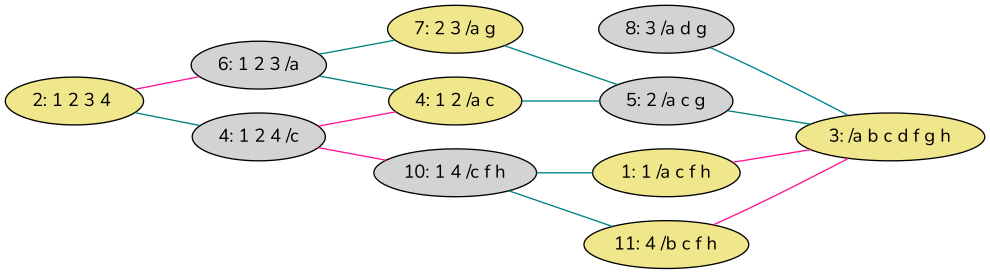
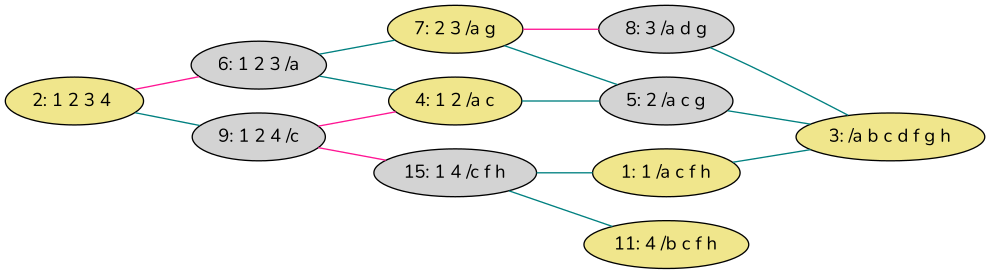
  graph {
    fontname=Nunito
    rankdir=LR
    node [fillcolor=khaki fontname=Nunito style=filled]
    edge [color=teal fontname=Nunito]
    n1 [label="1: 1 /a c f h"]
    n2 [label="3: /a b c d f g h"]
    n3 [label="2: 1 2 3 4 "]
    n4 [fillcolor=lightgrey label="6: 1 2 3 /a"]
-   n5 [fillcolor=lightgrey label="4: 1 2 4 /c"]
+   n5 [fillcolor=lightgrey label="9: 1 2 4 /c"]
    n6 [label="4: 1 2 /a c"]
    n7 [label="7: 2 3 /a g"]
-   n8 [fillcolor=lightgrey label="10: 1 4 /c f h"]
+   n8 [fillcolor=lightgrey label="15: 1 4 /c f h"]
    n9 [fillcolor=lightgrey label="5: 2 /a c g"]
    n10 [fillcolor=lightgrey label="8: 3 /a d g"]
    n11 [label="11: 4 /b c f h"]
-   n1 -- n2 [color=deeppink]
+   n1 -- n2
    n3 -- n4 [color=deeppink]
    n3 -- n5
    n4 -- n6
    n4 -- n7
    n5 -- n6 [color=deeppink]
    n5 -- n8 [color=deeppink]
    n6 -- n9
    n7 -- n9
+   n7 -- n10 [color=deeppink]
    n8 -- n1
    n8 -- n11
    n9 -- n2
    n10 -- n2
-   n11 -- n2 [color=deeppink]
  }
